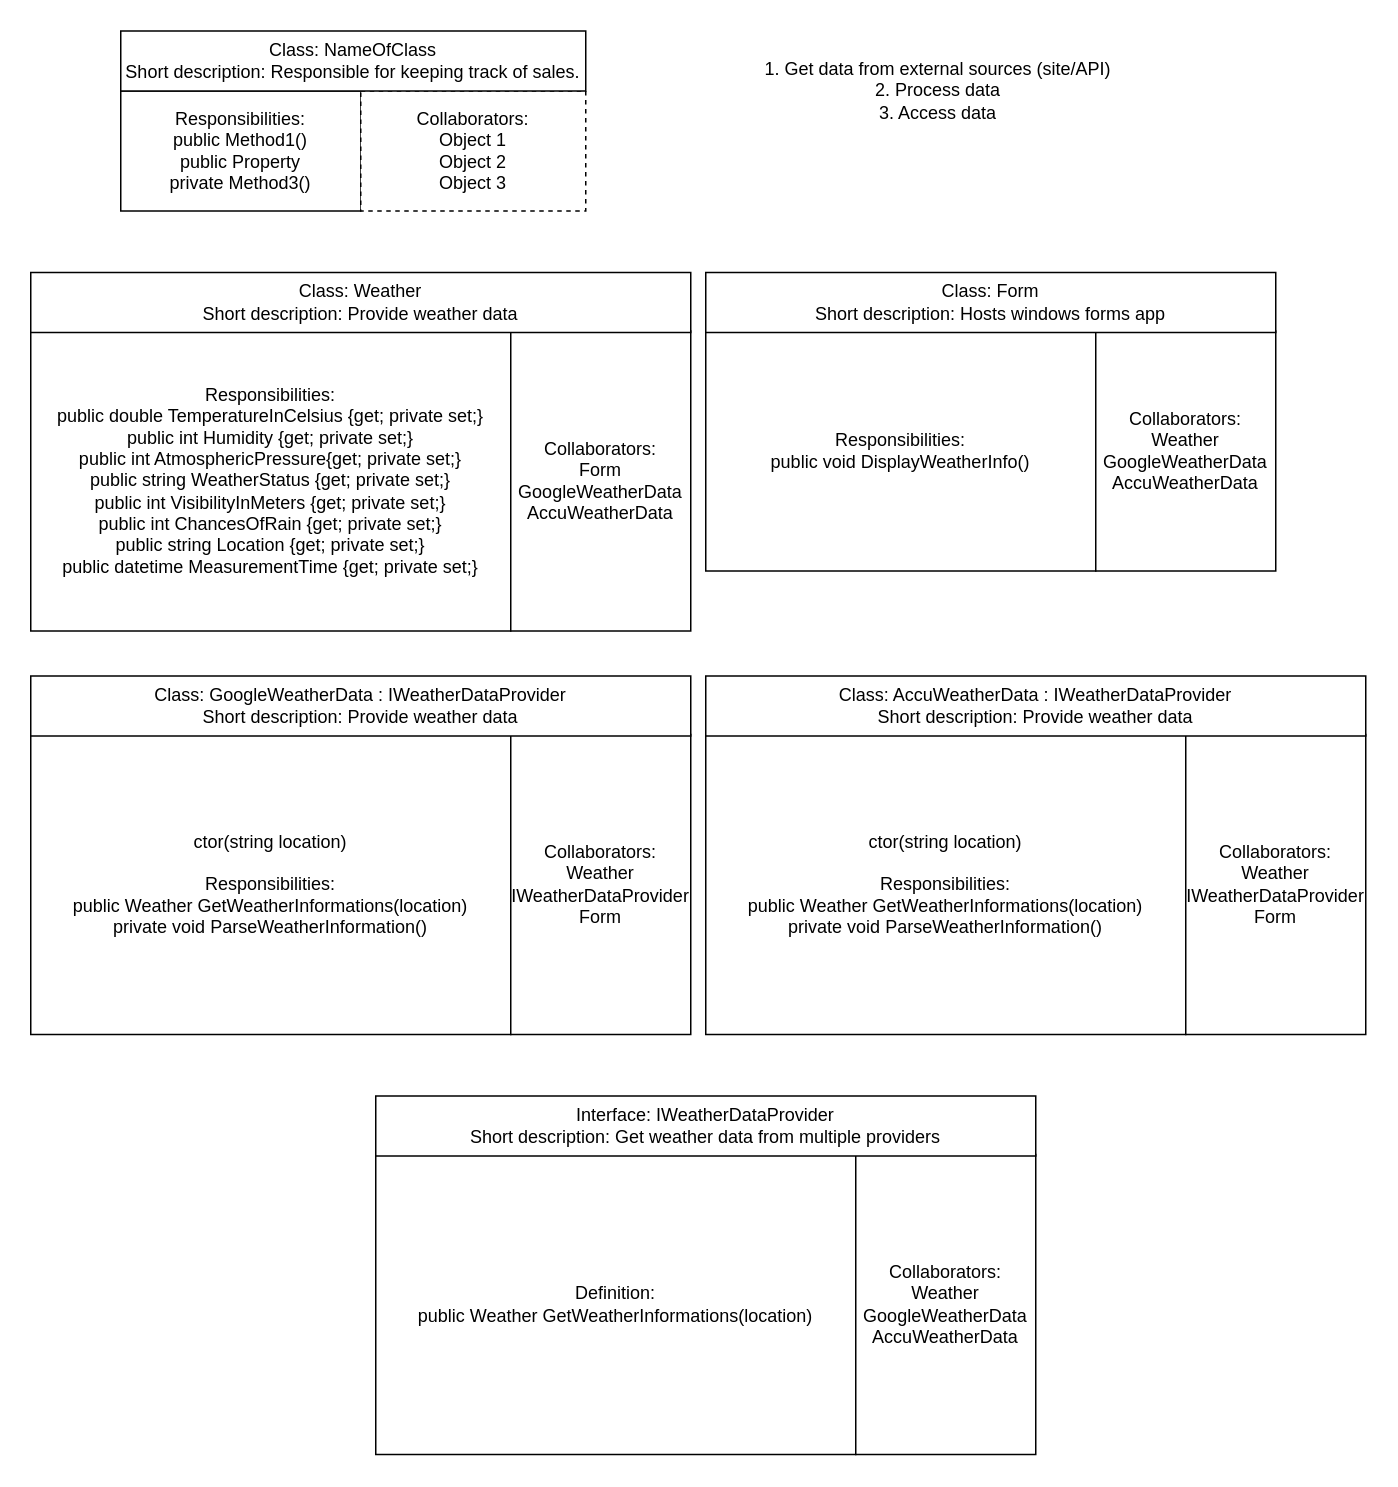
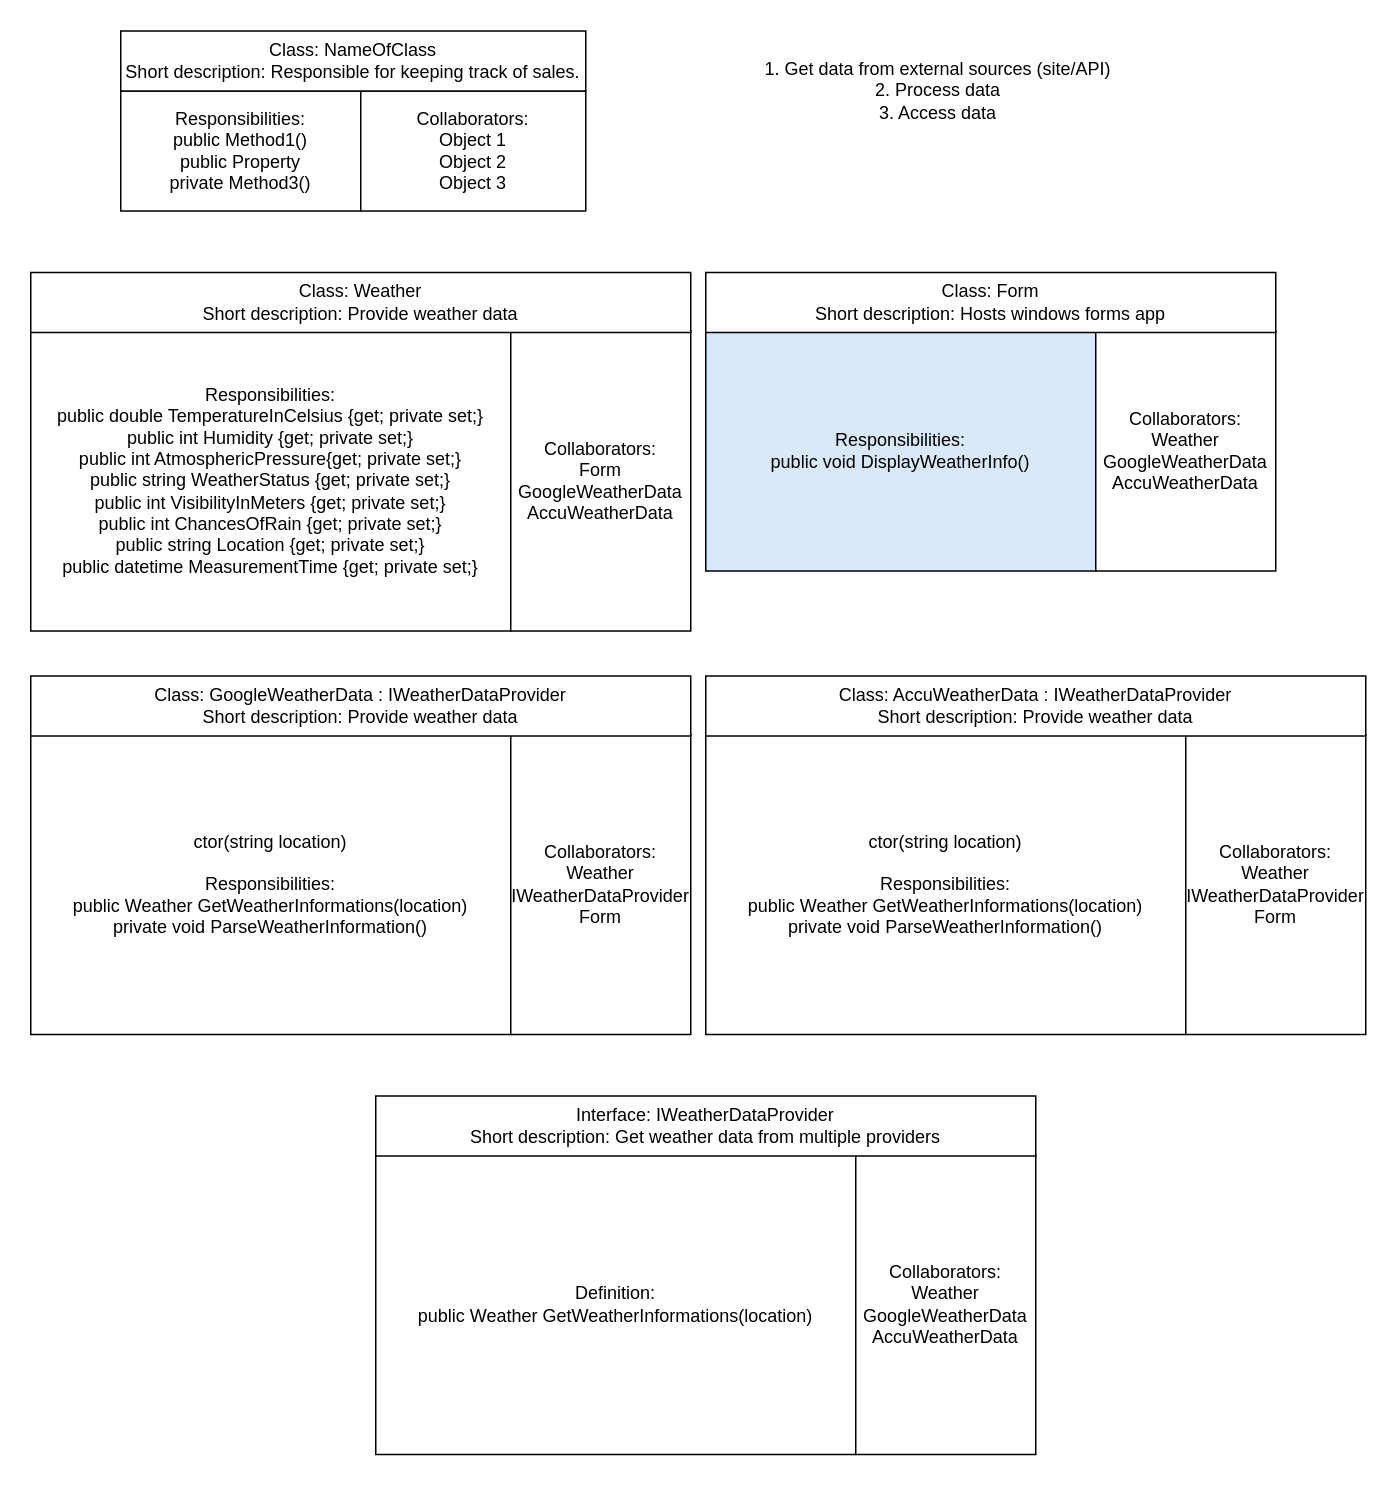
  <mxCell id="0" />
  <mxCell id="1" parent="0" />
  <mxCell id="2" value="Responsibilities:&lt;br&gt;public Method1()&lt;br&gt;public Property&lt;br&gt;private Method3()" style="rounded=0;whiteSpace=wrap;html=1;" vertex="1" parent="1"><mxGeometry x="80" y="60" width="160" height="80" as="geometry" /></mxCell>
- <mxCell id="3" value="Collaborators:&lt;br&gt;Object 1&lt;br&gt;Object 2&lt;br&gt;Object 3" style="rounded=0;whiteSpace=wrap;html=1;dashed=1;" vertex="1" parent="1"><mxGeometry x="240" y="60" width="150" height="80" as="geometry" /></mxCell>
+ <mxCell id="3" value="Collaborators:&lt;br&gt;Object 1&lt;br&gt;Object 2&lt;br&gt;Object 3" style="rounded=0;whiteSpace=wrap;html=1;" vertex="1" parent="1"><mxGeometry x="240" y="60" width="150" height="80" as="geometry" /></mxCell>
  <mxCell id="4" value="Class: NameOfClass&lt;br&gt;Short description: Responsible for keeping track of sales." style="rounded=0;whiteSpace=wrap;html=1;" vertex="1" parent="1"><mxGeometry x="80" y="20" width="310" height="40" as="geometry" /></mxCell>
  <mxCell id="5" value="Responsibilities:&lt;br&gt;public double TemperatureInCelsius {get; private set;}&lt;br&gt;public int Humidity {get; private set;}&lt;br&gt;public int AtmosphericPressure{get; private set;}&lt;br&gt;public string WeatherStatus {get; private set;}&lt;br&gt;public int VisibilityInMeters {get; private set;}&lt;br&gt;public int ChancesOfRain {get; private set;}&lt;br&gt;public string Location {get; private set;}&lt;br&gt;public datetime MeasurementTime {get; private set;}" style="rounded=0;whiteSpace=wrap;html=1;" vertex="1" parent="1"><mxGeometry x="20" y="220" width="320" height="200" as="geometry" /></mxCell>
  <mxCell id="6" value="Collaborators:&lt;br&gt;Form&lt;br&gt;GoogleWeatherData&lt;br&gt;AccuWeatherData" style="rounded=0;whiteSpace=wrap;html=1;" vertex="1" parent="1"><mxGeometry x="340" y="220" width="120" height="200" as="geometry" /></mxCell>
  <mxCell id="7" value="Class: Weather&lt;br&gt;Short description: Provide weather data" style="rounded=0;whiteSpace=wrap;html=1;" vertex="1" parent="1"><mxGeometry x="20" y="181" width="440" height="40" as="geometry" /></mxCell>
  <mxCell id="8" value="1. Get data from external sources (site/API)&lt;br&gt;2. Process data&lt;br&gt;3. Access data" style="text;html=1;strokeColor=none;fillColor=none;align=center;verticalAlign=middle;whiteSpace=wrap;rounded=0;" vertex="1" parent="1"><mxGeometry x="500" y="30" width="250" height="60" as="geometry" /></mxCell>
- <mxCell id="9" value="Responsibilities:&lt;br&gt;public void DisplayWeatherInfo()" style="rounded=0;whiteSpace=wrap;html=1;" vertex="1" parent="1"><mxGeometry x="470" y="220" width="260" height="160" as="geometry" /></mxCell>
+ <mxCell id="9" value="Responsibilities:&lt;br&gt;public void DisplayWeatherInfo()" style="rounded=0;whiteSpace=wrap;html=1;fillColor=#dae8fc;" vertex="1" parent="1"><mxGeometry x="470" y="220" width="260" height="160" as="geometry" /></mxCell>
  <mxCell id="10" value="Collaborators:&lt;br&gt;Weather&lt;br&gt;GoogleWeatherData&lt;br&gt;AccuWeatherData" style="rounded=0;whiteSpace=wrap;html=1;" vertex="1" parent="1"><mxGeometry x="730" y="220" width="120" height="160" as="geometry" /></mxCell>
  <mxCell id="11" value="Class: Form&lt;br&gt;Short description: Hosts windows forms app" style="rounded=0;whiteSpace=wrap;html=1;" vertex="1" parent="1"><mxGeometry x="470" y="181" width="380" height="40" as="geometry" /></mxCell>
  <mxCell id="12" value="Definition:&lt;br&gt;public Weather GetWeatherInformations(location)" style="rounded=0;whiteSpace=wrap;html=1;" vertex="1" parent="1"><mxGeometry x="250" y="769" width="320" height="200" as="geometry" /></mxCell>
  <mxCell id="13" value="Collaborators:&lt;br&gt;Weather&lt;br&gt;GoogleWeatherData&lt;br&gt;AccuWeatherData" style="rounded=0;whiteSpace=wrap;html=1;" vertex="1" parent="1"><mxGeometry x="570" y="769" width="120" height="200" as="geometry" /></mxCell>
  <mxCell id="14" value="Interface: IWeatherDataProvider&lt;br&gt;Short description: Get weather data from multiple providers" style="rounded=0;whiteSpace=wrap;html=1;" vertex="1" parent="1"><mxGeometry x="250" y="730" width="440" height="40" as="geometry" /></mxCell>
  <mxCell id="15" value="ctor(string location)&lt;br&gt;&lt;br&gt;Responsibilities:&lt;br&gt;public Weather GetWeatherInformations(location)&lt;br&gt;private void ParseWeatherInformation()&lt;br&gt;" style="rounded=0;whiteSpace=wrap;html=1;" vertex="1" parent="1"><mxGeometry x="20" y="489" width="320" height="200" as="geometry" /></mxCell>
  <mxCell id="16" value="Collaborators:&lt;br&gt;Weather&lt;br&gt;IWeatherDataProvider&lt;br&gt;Form" style="rounded=0;whiteSpace=wrap;html=1;" vertex="1" parent="1"><mxGeometry x="340" y="489" width="120" height="200" as="geometry" /></mxCell>
  <mxCell id="17" value="Class: GoogleWeatherData : IWeatherDataProvider&lt;br&gt;Short description: Provide weather data" style="rounded=0;whiteSpace=wrap;html=1;" vertex="1" parent="1"><mxGeometry x="20" y="450" width="440" height="40" as="geometry" /></mxCell>
  <mxCell id="18" value="ctor(string location)&lt;br&gt;&lt;br&gt;Responsibilities:&lt;br&gt;public Weather GetWeatherInformations(location)&lt;br&gt;private void ParseWeatherInformation()&lt;br&gt;" style="rounded=0;whiteSpace=wrap;html=1;" vertex="1" parent="1"><mxGeometry x="470" y="489" width="320" height="200" as="geometry" /></mxCell>
  <mxCell id="19" value="Collaborators:&lt;br&gt;Weather&lt;br&gt;IWeatherDataProvider&lt;br&gt;Form" style="rounded=0;whiteSpace=wrap;html=1;" vertex="1" parent="1"><mxGeometry x="790" y="489" width="120" height="200" as="geometry" /></mxCell>
  <mxCell id="20" value="Class: AccuWeatherData : IWeatherDataProvider&lt;br&gt;Short description: Provide weather data" style="rounded=0;whiteSpace=wrap;html=1;" vertex="1" parent="1"><mxGeometry x="470" y="450" width="440" height="40" as="geometry" /></mxCell>
